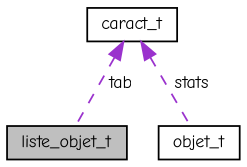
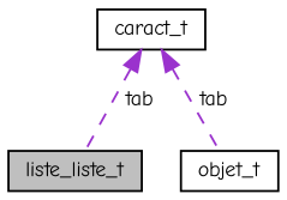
  digraph {
    fontname="Comic Neue"
    node [color=black fillcolor=white fontname="Comic Neue" fontsize=10 shape=record style=filled]
    edge [color=darkorchid3 dir=back fontname="Comic Neue" fontsize=10 labelfontname=Helvetica labelfontsize=10 style=dashed]
-   n1 [fillcolor=grey75 fontcolor=black height=0.2 label=liste_objet_t width=0.4]
+   n1 [fillcolor=grey75 fontcolor=black height=0.2 label=liste_liste_t width=0.4]
    n2 [height=0.2 label=objet_t width=0.4]
    n3 [height=0.2 label=caract_t width=0.4]
    n3 -> n1 [label=" tab"]
-   n3 -> n2 [label=" stats"]
+   n3 -> n2 [label=" tab"]
  }
